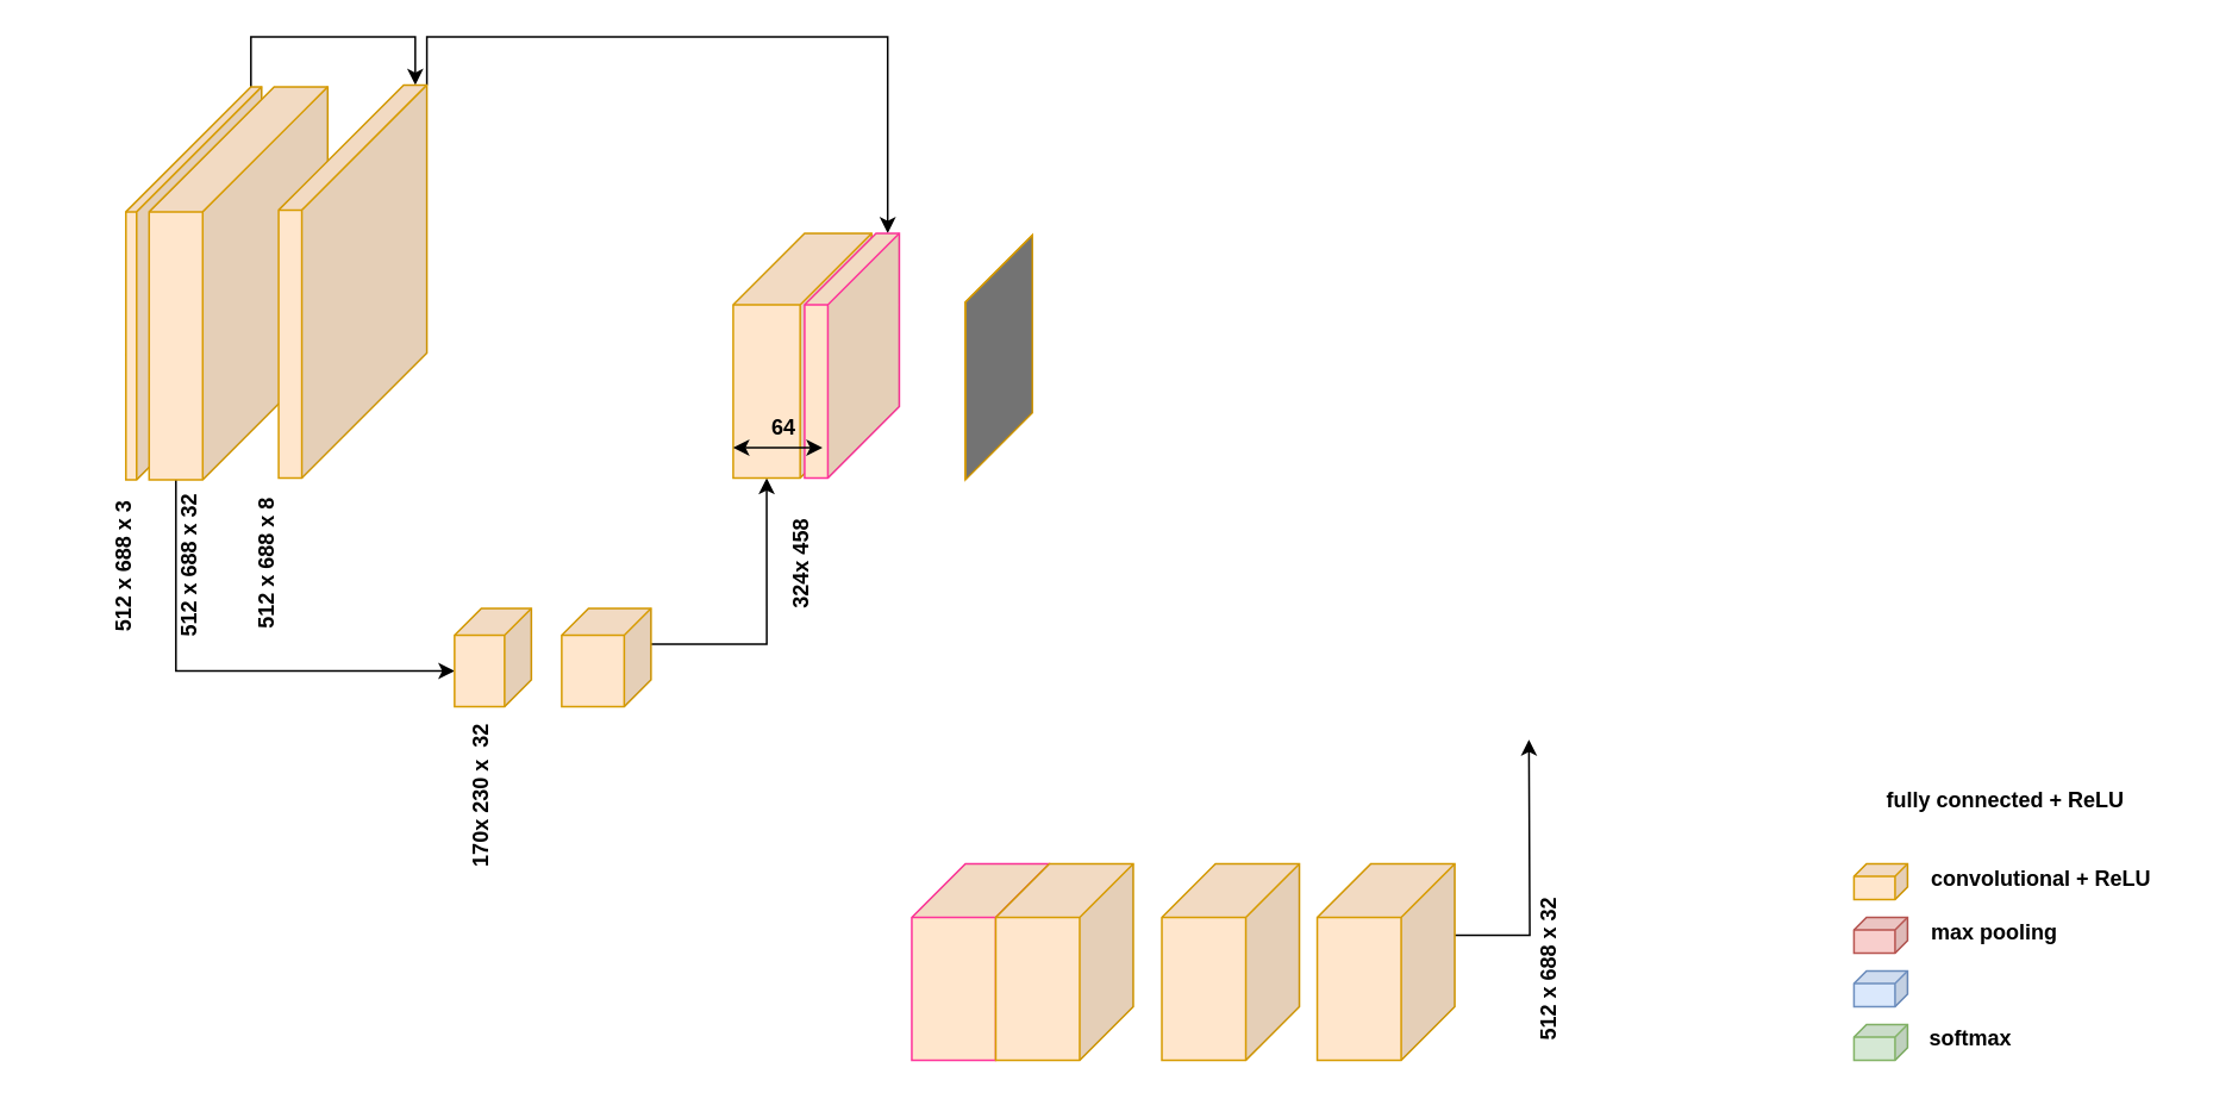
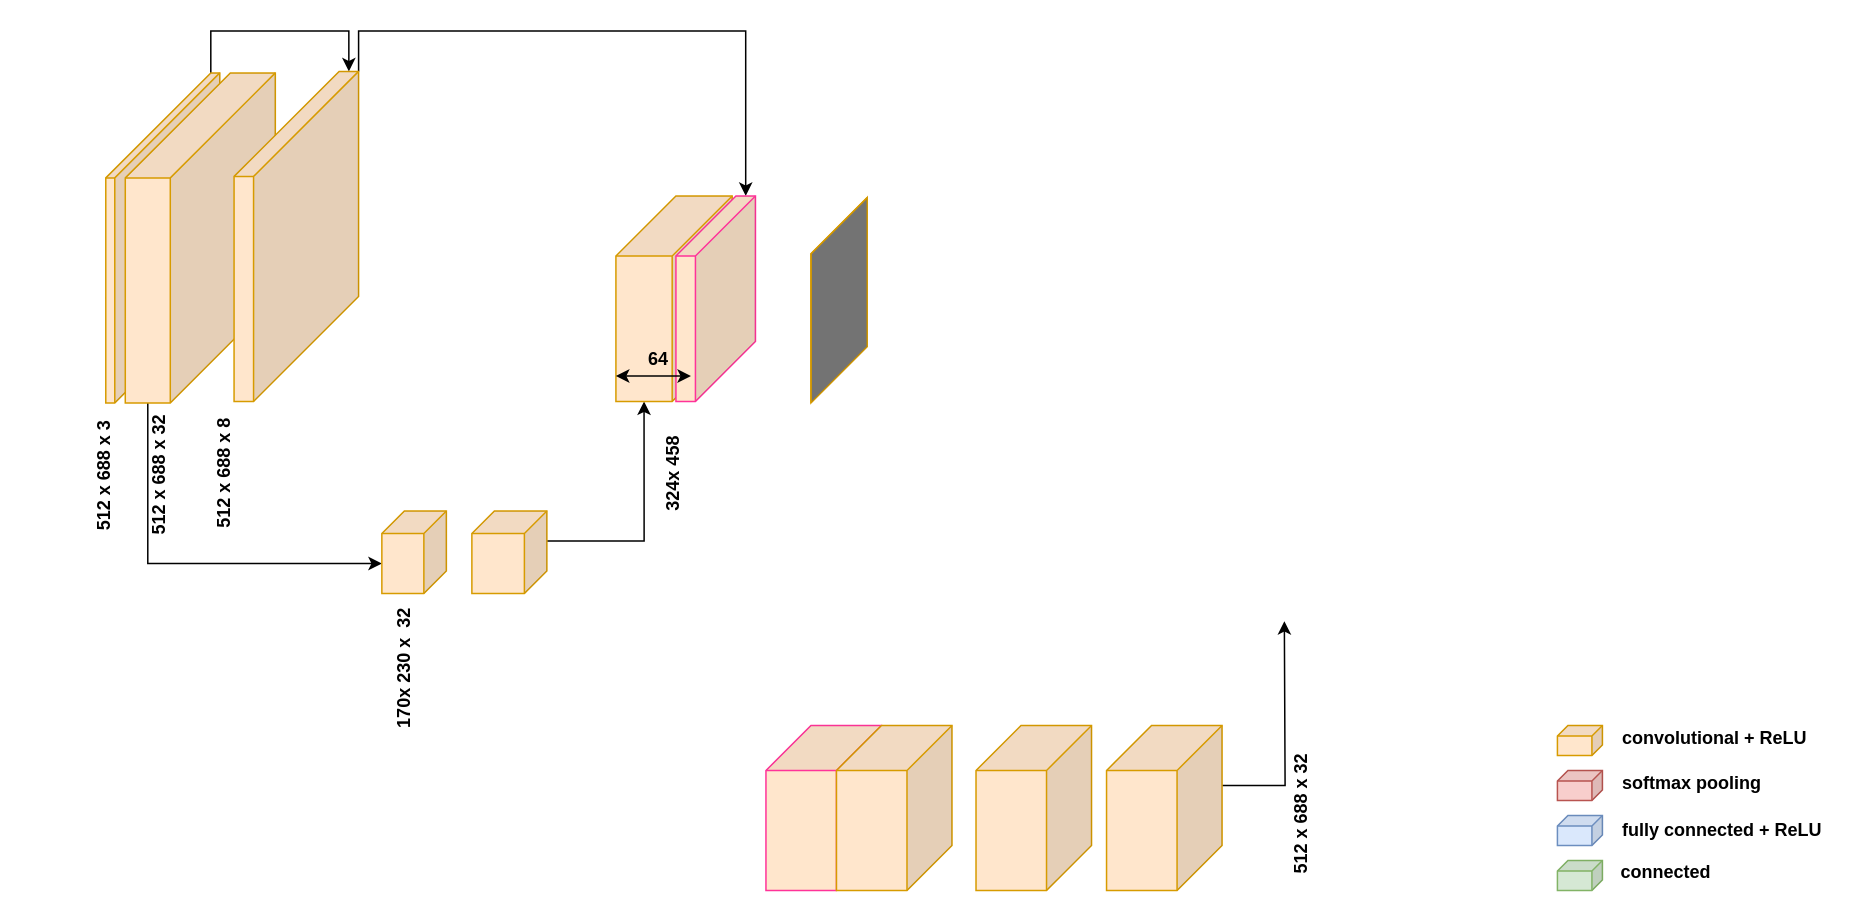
  <mxCell id="0" />
  <mxCell id="1" parent="0" />
  <mxCell id="2" value="" style="shape=cube;whiteSpace=wrap;html=1;boundedLbl=1;backgroundOutline=1;darkOpacity=0.05;darkOpacity2=0.1;size=7;direction=east;flipH=1;fillColor=#ffe6cc;strokeColor=#d79b00;fontStyle=1" vertex="1" parent="1"><mxGeometry x="1037.5" y="482.94" width="30" height="20" as="geometry" /></mxCell>
  <mxCell id="3" value="" style="shape=cube;whiteSpace=wrap;html=1;boundedLbl=1;backgroundOutline=1;darkOpacity=0.05;darkOpacity2=0.1;size=7;direction=east;flipH=1;fillColor=#f8cecc;strokeColor=#b85450;fontStyle=1" vertex="1" parent="1"><mxGeometry x="1037.5" y="512.94" width="30" height="20" as="geometry" /></mxCell>
  <mxCell id="4" value="" style="shape=cube;whiteSpace=wrap;html=1;boundedLbl=1;backgroundOutline=1;darkOpacity=0.05;darkOpacity2=0.1;size=7;direction=east;flipH=1;fillColor=#dae8fc;strokeColor=#6c8ebf;fontStyle=1" vertex="1" parent="1"><mxGeometry x="1037.5" y="542.94" width="30" height="20" as="geometry" /></mxCell>
  <mxCell id="5" value="" style="shape=cube;whiteSpace=wrap;html=1;boundedLbl=1;backgroundOutline=1;darkOpacity=0.05;darkOpacity2=0.1;size=7;direction=east;flipH=1;fillColor=#d5e8d4;strokeColor=#82b366;fontStyle=1" vertex="1" parent="1"><mxGeometry x="1037.5" y="572.94" width="30" height="20" as="geometry" /></mxCell>
  <mxCell id="6" value="convolutional + ReLU" style="text;html=1;strokeColor=none;fillColor=none;align=left;verticalAlign=middle;whiteSpace=wrap;rounded=0;fontStyle=1" vertex="1" parent="1"><mxGeometry x="1078.5" y="480" width="138" height="23.88" as="geometry" /></mxCell>
- <mxCell id="7" value="max pooling" style="text;html=1;strokeColor=none;fillColor=none;align=left;verticalAlign=middle;whiteSpace=wrap;rounded=0;fontStyle=1" vertex="1" parent="1"><mxGeometry x="1078.5" y="510" width="138" height="23.88" as="geometry" /></mxCell>
- <mxCell id="8" value="fully connected + ReLU" style="text;html=1;strokeColor=none;fillColor=none;align=left;verticalAlign=middle;whiteSpace=wrap;rounded=0;fontStyle=1" vertex="1" parent="1"><mxGeometry x="1053.5" y="436.06" width="138" height="23.88" as="geometry" /></mxCell>
- <mxCell id="9" value="softmax" style="text;html=1;strokeColor=none;fillColor=none;align=left;verticalAlign=middle;whiteSpace=wrap;rounded=0;fontStyle=1" vertex="1" parent="1"><mxGeometry x="1077.5" y="569.06" width="138" height="23.88" as="geometry" /></mxCell>
+ <mxCell id="7" value="softmax pooling" style="text;html=1;strokeColor=none;fillColor=none;align=left;verticalAlign=middle;whiteSpace=wrap;rounded=0;fontStyle=1" vertex="1" parent="1"><mxGeometry x="1078.5" y="510" width="138" height="23.88" as="geometry" /></mxCell>
+ <mxCell id="8" value="fully connected + ReLU" style="text;html=1;strokeColor=none;fillColor=none;align=left;verticalAlign=middle;whiteSpace=wrap;rounded=0;fontStyle=1" vertex="1" parent="1"><mxGeometry x="1078.5" y="541.06" width="138" height="23.88" as="geometry" /></mxCell>
+ <mxCell id="9" value="connected" style="text;html=1;strokeColor=none;fillColor=none;align=left;verticalAlign=middle;whiteSpace=wrap;rounded=0;fontStyle=1" vertex="1" parent="1"><mxGeometry x="1077.5" y="569.06" width="138" height="23.88" as="geometry" /></mxCell>
  <mxCell id="10" value="170x 230 x&amp;nbsp; 32" style="text;html=1;strokeColor=none;fillColor=none;align=center;verticalAlign=middle;whiteSpace=wrap;rounded=0;rotation=-90;fontStyle=1" vertex="1" parent="1"><mxGeometry x="220" y="430" width="99" height="30" as="geometry" /></mxCell>
  <mxCell id="11" style="edgeStyle=orthogonalEdgeStyle;rounded=0;orthogonalLoop=1;jettySize=auto;html=1;exitX=0;exitY=0;exitDx=6;exitDy=0;exitPerimeter=0;entryX=0;entryY=0;entryDx=6.5;entryDy=0;entryPerimeter=0;" edge="1" parent="1" source="12" target="25"><mxGeometry relative="1" as="geometry"><Array as="points"><mxPoint x="140" y="20" /><mxPoint x="232" y="20" /></Array></mxGeometry></mxCell>
  <mxCell id="12" value="" style="shape=cube;whiteSpace=wrap;html=1;boundedLbl=1;backgroundOutline=1;darkOpacity=0.05;darkOpacity2=0.1;size=70;direction=east;flipH=1;fillColor=#ffe6cc;strokeColor=#d79b00;" vertex="1" parent="1"><mxGeometry x="70" y="48" width="76" height="220" as="geometry" /></mxCell>
  <mxCell id="13" style="edgeStyle=orthogonalEdgeStyle;rounded=0;orthogonalLoop=1;jettySize=auto;html=1;entryX=0;entryY=0;entryDx=6.5;entryDy=0;entryPerimeter=0;fontColor=#383838;exitX=0;exitY=0;exitDx=0;exitDy=0;exitPerimeter=0;" edge="1" parent="1" source="25" target="30"><mxGeometry relative="1" as="geometry"><mxPoint x="290" y="47" as="sourcePoint" /><Array as="points"><mxPoint x="239" y="20" /><mxPoint x="497" y="20" /></Array></mxGeometry></mxCell>
  <mxCell id="14" style="edgeStyle=orthogonalEdgeStyle;rounded=0;orthogonalLoop=1;jettySize=auto;html=1;exitX=0;exitY=0;exitDx=85;exitDy=220;exitPerimeter=0;fontColor=#383838;entryX=0;entryY=0;entryDx=43;entryDy=35;entryPerimeter=0;" edge="1" parent="1" source="15" target="18"><mxGeometry relative="1" as="geometry"><mxPoint x="160" y="408.5" as="targetPoint" /><Array as="points"><mxPoint x="98" y="375" /></Array></mxGeometry></mxCell>
  <mxCell id="15" value="" style="shape=cube;whiteSpace=wrap;html=1;boundedLbl=1;backgroundOutline=1;darkOpacity=0.05;darkOpacity2=0.1;size=70;direction=east;flipH=1;fillColor=#ffe6cc;strokeColor=#d79b00;" vertex="1" parent="1"><mxGeometry x="83" y="48" width="100" height="220" as="geometry" /></mxCell>
  <mxCell id="16" value="512 x 688 x 3&amp;nbsp;" style="text;html=1;strokeColor=none;fillColor=none;align=center;verticalAlign=middle;whiteSpace=wrap;rounded=0;rotation=-90;fontStyle=1" vertex="1" parent="1"><mxGeometry x="20" y="300" width="99" height="30" as="geometry" /></mxCell>
  <mxCell id="17" value="512 x 688 x 32&amp;nbsp;" style="text;html=1;strokeColor=none;fillColor=none;align=center;verticalAlign=middle;whiteSpace=wrap;rounded=0;rotation=-90;fontStyle=1" vertex="1" parent="1"><mxGeometry x="56.5" y="300" width="99" height="30" as="geometry" /></mxCell>
  <mxCell id="18" value="" style="shape=cube;whiteSpace=wrap;html=1;boundedLbl=1;backgroundOutline=1;darkOpacity=0.05;darkOpacity2=0.1;size=15;direction=east;flipH=1;fillColor=#ffe6cc;strokeColor=#d79b00;fontStyle=1" vertex="1" parent="1"><mxGeometry x="254" y="340" width="43" height="55" as="geometry" /></mxCell>
  <mxCell id="19" value="" style="shape=cube;whiteSpace=wrap;html=1;boundedLbl=1;backgroundOutline=1;darkOpacity=0.05;darkOpacity2=0.1;size=30;direction=east;flipH=1;fillColor=#ffe6cc;strokeColor=#FF3399;" vertex="1" parent="1"><mxGeometry x="510" y="482.94" width="77" height="110" as="geometry" /></mxCell>
  <mxCell id="20" value="" style="shape=cube;whiteSpace=wrap;html=1;boundedLbl=1;backgroundOutline=1;darkOpacity=0.05;darkOpacity2=0.1;size=30;direction=east;flipH=1;fillColor=#ffe6cc;strokeColor=#d79b00;" vertex="1" parent="1"><mxGeometry x="557" y="482.94" width="77" height="110" as="geometry" /></mxCell>
  <mxCell id="21" value="" style="shape=cube;whiteSpace=wrap;html=1;boundedLbl=1;backgroundOutline=1;darkOpacity=0.05;darkOpacity2=0.1;size=30;direction=east;flipH=1;fillColor=#ffe6cc;strokeColor=#d79b00;" vertex="1" parent="1"><mxGeometry x="650" y="482.94" width="77" height="110" as="geometry" /></mxCell>
  <mxCell id="22" style="edgeStyle=orthogonalEdgeStyle;rounded=0;orthogonalLoop=1;jettySize=auto;html=1;exitX=0;exitY=0;exitDx=0;exitDy=40;exitPerimeter=0;entryX=0;entryY=0;entryDx=85;entryDy=220;entryPerimeter=0;fontColor=#383838;" edge="1" parent="1" source="23"><mxGeometry relative="1" as="geometry"><mxPoint x="855.5" y="413.39" as="targetPoint" /></mxGeometry></mxCell>
  <mxCell id="23" value="" style="shape=cube;whiteSpace=wrap;html=1;boundedLbl=1;backgroundOutline=1;darkOpacity=0.05;darkOpacity2=0.1;size=30;direction=east;flipH=1;fillColor=#ffe6cc;strokeColor=#d79b00;" vertex="1" parent="1"><mxGeometry x="737" y="482.94" width="77" height="110" as="geometry" /></mxCell>
  <mxCell id="24" value="512 x 688 x 32&amp;nbsp;" style="text;html=1;strokeColor=none;fillColor=none;align=center;verticalAlign=middle;whiteSpace=wrap;rounded=0;rotation=-90;fontStyle=1" vertex="1" parent="1"><mxGeometry x="817.5" y="525.89" width="99" height="30" as="geometry" /></mxCell>
  <mxCell id="25" value="" style="shape=cube;whiteSpace=wrap;html=1;boundedLbl=1;backgroundOutline=1;darkOpacity=0.05;darkOpacity2=0.1;size=70;direction=east;flipH=1;fillColor=#ffe6cc;strokeColor=#d79b00;" vertex="1" parent="1"><mxGeometry x="155.5" y="47" width="83" height="220" as="geometry" /></mxCell>
  <mxCell id="26" style="edgeStyle=orthogonalEdgeStyle;rounded=0;orthogonalLoop=1;jettySize=auto;html=1;exitX=0;exitY=0;exitDx=0;exitDy=20;exitPerimeter=0;entryX=0;entryY=0;entryDx=58.75;entryDy=137;entryPerimeter=0;" edge="1" parent="1" source="27" target="29"><mxGeometry relative="1" as="geometry" /></mxCell>
  <mxCell id="27" value="" style="shape=cube;whiteSpace=wrap;html=1;boundedLbl=1;backgroundOutline=1;darkOpacity=0.05;darkOpacity2=0.1;size=15;direction=east;flipH=1;fillColor=#ffe6cc;strokeColor=#d79b00;fontStyle=1" vertex="1" parent="1"><mxGeometry x="314" y="340" width="50" height="55" as="geometry" /></mxCell>
  <mxCell id="28" value="512 x 688 x 8" style="text;html=1;strokeColor=none;fillColor=none;align=center;verticalAlign=middle;whiteSpace=wrap;rounded=0;rotation=-90;fontStyle=1" vertex="1" parent="1"><mxGeometry x="100" y="300" width="99" height="30" as="geometry" /></mxCell>
  <mxCell id="29" value="" style="shape=cube;whiteSpace=wrap;html=1;boundedLbl=1;backgroundOutline=1;darkOpacity=0.05;darkOpacity2=0.1;size=40;direction=east;flipH=1;fillColor=#ffe6cc;strokeColor=#d79b00;" vertex="1" parent="1"><mxGeometry x="410" y="130" width="77.5" height="137" as="geometry" /></mxCell>
  <mxCell id="30" value="" style="shape=cube;whiteSpace=wrap;html=1;boundedLbl=1;backgroundOutline=1;darkOpacity=0.05;darkOpacity2=0.1;size=40;direction=east;flipH=1;fillColor=#ffe6cc;strokeColor=#FF3399;" vertex="1" parent="1"><mxGeometry x="450" y="130" width="53" height="137" as="geometry" /></mxCell>
  <mxCell id="31" value="" style="shape=cube;whiteSpace=wrap;html=1;boundedLbl=1;backgroundOutline=1;darkOpacity=0.05;darkOpacity2=0.1;size=40;direction=east;flipH=1;fillColor=#808080;strokeColor=#d79b00;" vertex="1" parent="1"><mxGeometry x="540" y="131" width="37.5" height="137" as="geometry" /></mxCell>
  <mxCell id="32" value="324x 458" style="text;html=1;strokeColor=none;fillColor=none;align=center;verticalAlign=middle;whiteSpace=wrap;rounded=0;rotation=-90;fontStyle=1" vertex="1" parent="1"><mxGeometry x="399.25" y="300" width="99" height="30" as="geometry" /></mxCell>
  <mxCell id="33" value="" style="endArrow=classic;startArrow=classic;html=1;rounded=0;" edge="1" parent="1"><mxGeometry width="50" height="50" relative="1" as="geometry"><mxPoint x="410" y="250" as="sourcePoint" /><mxPoint x="460" y="250" as="targetPoint" /></mxGeometry></mxCell>
  <mxCell id="34" value="64" style="text;html=1;strokeColor=none;fillColor=none;align=center;verticalAlign=middle;whiteSpace=wrap;rounded=0;rotation=0;fontStyle=1" vertex="1" parent="1"><mxGeometry x="388.5" y="224" width="99" height="30" as="geometry" /></mxCell>
